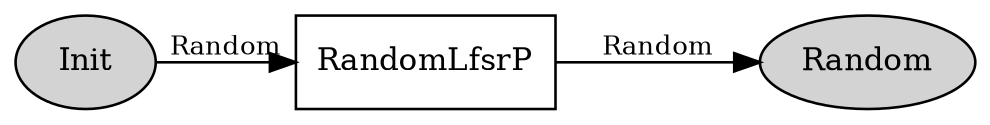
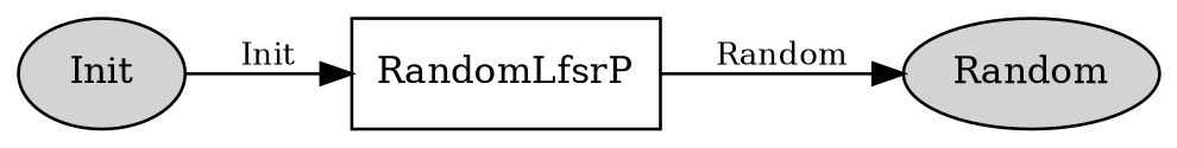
  digraph {
    rankdir=LR
    node [fontsize=12 shape=ellipse style=filled]
    edge [fontsize=10]
    n1 [label=Random]
    RandomLfsrP [shape=box style=""]
    n3 [label=Init]
    RandomLfsrP -> n1 [label=Random]
-   n3 -> RandomLfsrP [label=Random]
+   n3 -> RandomLfsrP [label=Init]
  }
